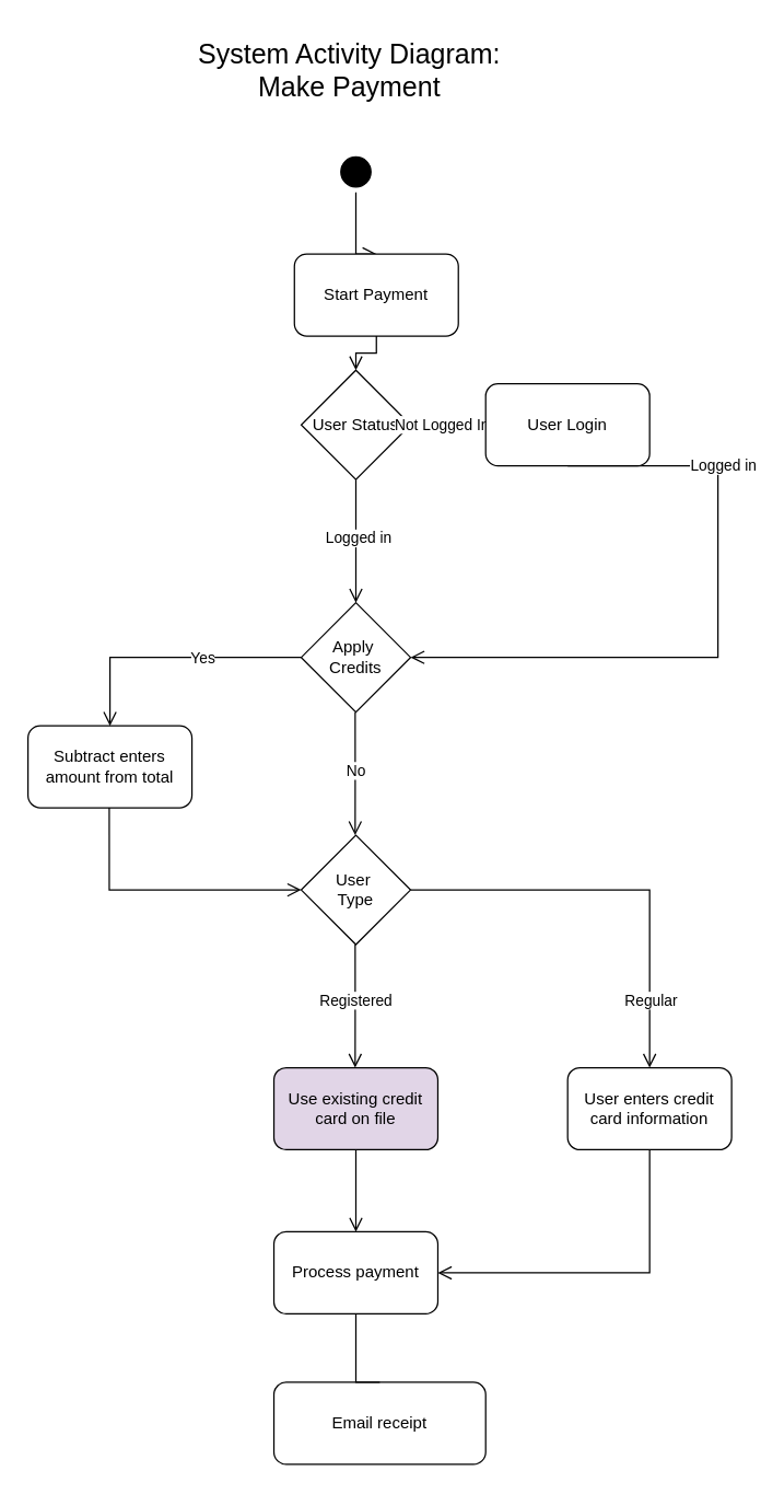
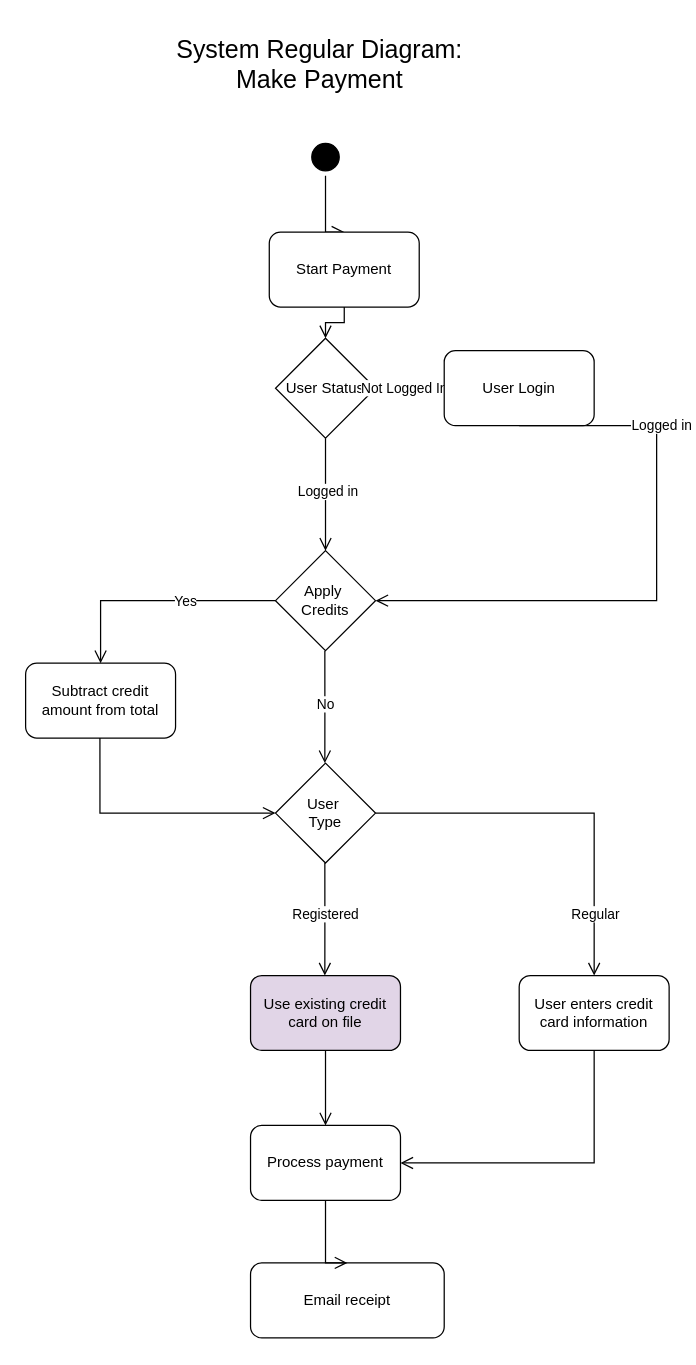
  <mxCell id="0" />
  <mxCell id="1" parent="0" />
  <mxCell id="2" value="" style="ellipse;html=1;shape=startState;fillColor=#000000;strokeColor=#000000;" vertex="1" parent="1"><mxGeometry x="245" y="110" width="30" height="30" as="geometry" /></mxCell>
  <mxCell id="3" value="" style="edgeStyle=orthogonalEdgeStyle;html=1;verticalAlign=bottom;endArrow=open;endSize=8;strokeColor=#000000;rounded=0;entryX=0.5;entryY=0;entryDx=0;entryDy=0;" edge="1" source="2" parent="1" target="4"><mxGeometry relative="1" as="geometry"><mxPoint x="380" y="140" as="targetPoint" /><Array as="points"><mxPoint x="260" y="170" /><mxPoint x="260" y="170" /></Array></mxGeometry></mxCell>
  <mxCell id="4" value="Start Payment" style="rounded=1;whiteSpace=wrap;html=1;" vertex="1" parent="1"><mxGeometry x="215" y="185" width="120" height="60" as="geometry" /></mxCell>
  <mxCell id="5" value="" style="edgeStyle=orthogonalEdgeStyle;html=1;verticalAlign=bottom;endArrow=open;endSize=8;strokeColor=#000000;rounded=0;entryX=0.5;entryY=0;entryDx=0;entryDy=0;exitX=0.5;exitY=1;exitDx=0;exitDy=0;" edge="1" parent="1" source="4" target="7"><mxGeometry relative="1" as="geometry"><mxPoint x="259.47" y="330" as="targetPoint" /><mxPoint x="259.47" y="240" as="sourcePoint" /><Array as="points" /></mxGeometry></mxCell>
- <mxCell id="6" value="&lt;font style=&quot;font-size: 20px;&quot;&gt;System Activity Diagram:&lt;/font&gt;&lt;div&gt;&lt;span style=&quot;font-size: 20px;&quot;&gt;Make Payment&lt;/span&gt;&lt;/div&gt;" style="text;html=1;align=center;verticalAlign=middle;resizable=0;points=[];autosize=1;strokeColor=none;fillColor=none;" vertex="1" parent="1"><mxGeometry x="135" y="20" width="240" height="60" as="geometry" /></mxCell>
+ <mxCell id="6" value="&lt;font style=&quot;font-size: 20px;&quot;&gt;System Regular Diagram:&lt;/font&gt;&lt;div&gt;&lt;span style=&quot;font-size: 20px;&quot;&gt;Make Payment&lt;/span&gt;&lt;/div&gt;" style="text;html=1;align=center;verticalAlign=middle;resizable=0;points=[];autosize=1;strokeColor=none;fillColor=none;" vertex="1" parent="1"><mxGeometry x="135" y="20" width="240" height="60" as="geometry" /></mxCell>
  <mxCell id="7" value="User Status" style="rhombus;whiteSpace=wrap;html=1;" vertex="1" parent="1"><mxGeometry x="220" y="270" width="80" height="80" as="geometry" /></mxCell>
  <mxCell id="8" value="" style="edgeStyle=orthogonalEdgeStyle;html=1;verticalAlign=bottom;endArrow=open;endSize=8;strokeColor=#000000;rounded=0;exitX=0.5;exitY=1;exitDx=0;exitDy=0;entryX=1;entryY=0.5;entryDx=0;entryDy=0;" edge="1" parent="1" source="12" target="16"><mxGeometry relative="1" as="geometry"><mxPoint x="320" y="470" as="targetPoint" /><mxPoint x="524.47" y="340" as="sourcePoint" /><Array as="points"><mxPoint x="525" y="480" /></Array></mxGeometry></mxCell>
  <mxCell id="9" value="Logged in" style="edgeLabel;html=1;align=center;verticalAlign=middle;resizable=0;points=[];" vertex="1" connectable="0" parent="8"><mxGeometry x="-0.207" y="-1" relative="1" as="geometry"><mxPoint x="4" y="-79" as="offset" /></mxGeometry></mxCell>
  <mxCell id="10" value="" style="edgeStyle=orthogonalEdgeStyle;html=1;verticalAlign=bottom;endArrow=open;endSize=8;strokeColor=#000000;rounded=0;entryX=0;entryY=0.5;entryDx=0;entryDy=0;" edge="1" parent="1" target="12"><mxGeometry relative="1" as="geometry"><mxPoint x="470" y="309.47" as="targetPoint" /><mxPoint x="300" y="309.47" as="sourcePoint" /><Array as="points" /></mxGeometry></mxCell>
  <mxCell id="11" value="Not Logged In" style="edgeLabel;html=1;align=center;verticalAlign=middle;resizable=0;points=[];" vertex="1" connectable="0" parent="10"><mxGeometry x="-0.154" relative="1" as="geometry"><mxPoint as="offset" /></mxGeometry></mxCell>
  <mxCell id="12" value="User Login" style="rounded=1;whiteSpace=wrap;html=1;" vertex="1" parent="1"><mxGeometry x="355" y="280" width="120" height="60" as="geometry" /></mxCell>
  <mxCell id="13" value="" style="edgeStyle=orthogonalEdgeStyle;html=1;verticalAlign=bottom;endArrow=open;endSize=8;strokeColor=#000000;rounded=0;entryX=0.5;entryY=0;entryDx=0;entryDy=0;exitX=0.5;exitY=1;exitDx=0;exitDy=0;" edge="1" parent="1" source="7" target="16"><mxGeometry relative="1" as="geometry"><mxPoint x="259" y="440" as="targetPoint" /><mxPoint x="259" y="350" as="sourcePoint" /><Array as="points"><mxPoint x="260" y="400" /><mxPoint x="260" y="400" /></Array></mxGeometry></mxCell>
  <mxCell id="14" value="Logged in" style="edgeLabel;html=1;align=center;verticalAlign=middle;resizable=0;points=[];" vertex="1" connectable="0" parent="13"><mxGeometry x="-0.207" y="-1" relative="1" as="geometry"><mxPoint x="2" y="6" as="offset" /></mxGeometry></mxCell>
- <mxCell id="15" value="Subtract enters amount from total" style="rounded=1;whiteSpace=wrap;html=1;" vertex="1" parent="1"><mxGeometry x="20" y="530" width="120" height="60" as="geometry" /></mxCell>
+ <mxCell id="15" value="Subtract credit amount from total" style="rounded=1;whiteSpace=wrap;html=1;" vertex="1" parent="1"><mxGeometry x="20" y="530" width="120" height="60" as="geometry" /></mxCell>
  <mxCell id="16" value="Apply&amp;nbsp;&lt;div&gt;Credits&lt;/div&gt;" style="rhombus;whiteSpace=wrap;html=1;" vertex="1" parent="1"><mxGeometry x="220" y="440" width="80" height="80" as="geometry" /></mxCell>
  <mxCell id="17" value="" style="edgeStyle=orthogonalEdgeStyle;html=1;verticalAlign=bottom;endArrow=open;endSize=8;strokeColor=#000000;rounded=0;exitX=0;exitY=0.5;exitDx=0;exitDy=0;entryX=0.5;entryY=0;entryDx=0;entryDy=0;" edge="1" parent="1" source="16" target="15"><mxGeometry relative="1" as="geometry"><mxPoint x="45" y="430" as="targetPoint" /><mxPoint x="5" y="440" as="sourcePoint" /><Array as="points"><mxPoint x="80" y="480" /></Array></mxGeometry></mxCell>
  <mxCell id="18" value="Yes" style="edgeLabel;html=1;align=center;verticalAlign=middle;resizable=0;points=[];" vertex="1" connectable="0" parent="17"><mxGeometry x="-0.207" y="-1" relative="1" as="geometry"><mxPoint x="2" y="1" as="offset" /></mxGeometry></mxCell>
  <mxCell id="19" value="" style="edgeStyle=orthogonalEdgeStyle;html=1;verticalAlign=bottom;endArrow=open;endSize=8;strokeColor=#000000;rounded=0;entryX=0.5;entryY=0;entryDx=0;entryDy=0;exitX=0.5;exitY=1;exitDx=0;exitDy=0;" edge="1" parent="1"><mxGeometry relative="1" as="geometry"><mxPoint x="259.47" y="610" as="targetPoint" /><mxPoint x="259.47" y="520" as="sourcePoint" /><Array as="points"><mxPoint x="259.47" y="570" /><mxPoint x="259.47" y="570" /></Array></mxGeometry></mxCell>
  <mxCell id="20" value="No" style="edgeLabel;html=1;align=center;verticalAlign=middle;resizable=0;points=[];" vertex="1" connectable="0" parent="19"><mxGeometry x="-0.207" y="-1" relative="1" as="geometry"><mxPoint x="1" y="6" as="offset" /></mxGeometry></mxCell>
  <mxCell id="21" value="User&amp;nbsp;&lt;div&gt;Type&lt;/div&gt;" style="rhombus;whiteSpace=wrap;html=1;" vertex="1" parent="1"><mxGeometry x="220" y="610" width="80" height="80" as="geometry" /></mxCell>
  <mxCell id="22" value="" style="edgeStyle=orthogonalEdgeStyle;html=1;verticalAlign=bottom;endArrow=open;endSize=8;strokeColor=#000000;rounded=0;entryX=0.5;entryY=0;entryDx=0;entryDy=0;exitX=0.5;exitY=1;exitDx=0;exitDy=0;" edge="1" parent="1"><mxGeometry relative="1" as="geometry"><mxPoint x="259.47" y="780" as="targetPoint" /><mxPoint x="259.47" y="690" as="sourcePoint" /><Array as="points"><mxPoint x="259.47" y="740" /><mxPoint x="259.47" y="740" /></Array></mxGeometry></mxCell>
  <mxCell id="23" value="Registered" style="edgeLabel;html=1;align=center;verticalAlign=middle;resizable=0;points=[];" vertex="1" connectable="0" parent="22"><mxGeometry x="-0.207" y="-1" relative="1" as="geometry"><mxPoint x="1" y="4" as="offset" /></mxGeometry></mxCell>
  <mxCell id="24" value="" style="edgeStyle=orthogonalEdgeStyle;html=1;verticalAlign=bottom;endArrow=open;endSize=8;strokeColor=#000000;rounded=0;entryX=0;entryY=0.5;entryDx=0;entryDy=0;exitX=0.5;exitY=1;exitDx=0;exitDy=0;" edge="1" parent="1" target="21"><mxGeometry relative="1" as="geometry"><mxPoint x="79.47" y="680" as="targetPoint" /><mxPoint x="79.47" y="590" as="sourcePoint" /><Array as="points"><mxPoint x="79" y="650" /></Array></mxGeometry></mxCell>
  <mxCell id="25" value="" style="edgeStyle=orthogonalEdgeStyle;html=1;verticalAlign=bottom;endArrow=open;endSize=8;strokeColor=#000000;rounded=0;exitX=1;exitY=0.5;exitDx=0;exitDy=0;entryX=0.5;entryY=0;entryDx=0;entryDy=0;" edge="1" parent="1" source="21" target="28"><mxGeometry relative="1" as="geometry"><mxPoint x="465" y="650" as="targetPoint" /><mxPoint x="415" y="540" as="sourcePoint" /><Array as="points"><mxPoint x="475" y="650" /></Array></mxGeometry></mxCell>
  <mxCell id="26" value="Regular" style="edgeLabel;html=1;align=center;verticalAlign=middle;resizable=0;points=[];" vertex="1" connectable="0" parent="25"><mxGeometry x="-0.207" y="-1" relative="1" as="geometry"><mxPoint x="54" y="79" as="offset" /></mxGeometry></mxCell>
  <mxCell id="27" value="Use existing credit card on file" style="rounded=1;whiteSpace=wrap;html=1;fillColor=#e1d5e7;" vertex="1" parent="1"><mxGeometry x="200" y="780" width="120" height="60" as="geometry" /></mxCell>
  <mxCell id="28" value="User enters credit card information" style="rounded=1;whiteSpace=wrap;html=1;" vertex="1" parent="1"><mxGeometry x="415" y="780" width="120" height="60" as="geometry" /></mxCell>
  <mxCell id="29" value="Process payment" style="rounded=1;whiteSpace=wrap;html=1;" vertex="1" parent="1"><mxGeometry x="200" y="900" width="120" height="60" as="geometry" /></mxCell>
  <mxCell id="30" value="" style="edgeStyle=orthogonalEdgeStyle;html=1;verticalAlign=bottom;endArrow=open;endSize=8;strokeColor=#000000;rounded=0;exitX=0.5;exitY=1;exitDx=0;exitDy=0;" edge="1" parent="1"><mxGeometry relative="1" as="geometry"><mxPoint x="260" y="900" as="targetPoint" /><mxPoint x="260" y="840" as="sourcePoint" /><Array as="points"><mxPoint x="260" y="890" /><mxPoint x="260" y="890" /></Array></mxGeometry></mxCell>
  <mxCell id="31" value="" style="edgeStyle=orthogonalEdgeStyle;html=1;verticalAlign=bottom;endArrow=open;endSize=8;strokeColor=#000000;rounded=0;entryX=1;entryY=0.5;entryDx=0;entryDy=0;" edge="1" parent="1" target="29"><mxGeometry relative="1" as="geometry"><mxPoint x="270" y="910" as="targetPoint" /><mxPoint x="475" y="840" as="sourcePoint" /><Array as="points"><mxPoint x="475" y="843" /><mxPoint x="475" y="930" /></Array></mxGeometry></mxCell>
  <mxCell id="32" value="Email receipt" style="rounded=1;whiteSpace=wrap;html=1;" vertex="1" parent="1"><mxGeometry x="200" y="1010" width="155" height="60" as="geometry" /></mxCell>
- <mxCell id="33" value="" style="edgeStyle=orthogonalEdgeStyle;html=1;verticalAlign=bottom;endArrow=none;endSize=8;strokeColor=#000000;rounded=0;exitX=0.5;exitY=1;exitDx=0;exitDy=0;entryX=0.5;entryY=0;entryDx=0;entryDy=0;" edge="1" parent="1" source="29" target="32"><mxGeometry relative="1" as="geometry"><mxPoint x="270" y="910" as="targetPoint" /><mxPoint x="270" y="850" as="sourcePoint" /><Array as="points"><mxPoint x="260" y="980" /><mxPoint x="260" y="980" /></Array></mxGeometry></mxCell>
+ <mxCell id="33" value="" style="edgeStyle=orthogonalEdgeStyle;html=1;verticalAlign=bottom;endArrow=open;endSize=8;strokeColor=#000000;rounded=0;exitX=0.5;exitY=1;exitDx=0;exitDy=0;entryX=0.5;entryY=0;entryDx=0;entryDy=0;" edge="1" parent="1" source="29" target="32"><mxGeometry relative="1" as="geometry"><mxPoint x="270" y="910" as="targetPoint" /><mxPoint x="270" y="850" as="sourcePoint" /><Array as="points"><mxPoint x="260" y="980" /><mxPoint x="260" y="980" /></Array></mxGeometry></mxCell>
